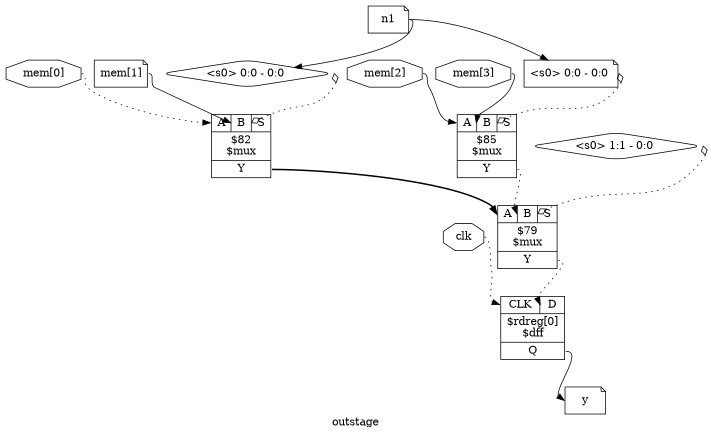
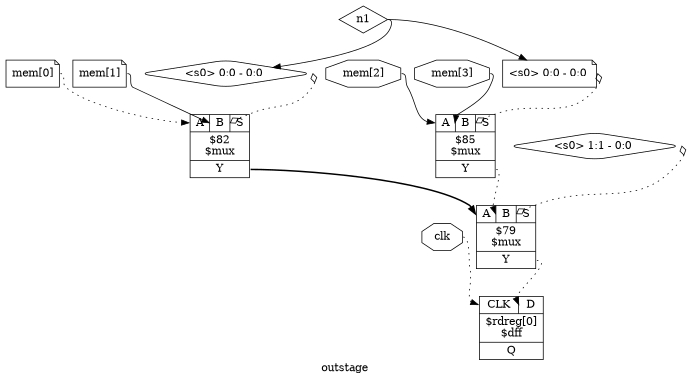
  digraph {
    label=outstage
    rankdir=TB
    remincross=true
    node [color=black fontcolor=black shape=octagon]
    edge [color=black fontcolor=black headport="p15:w" style=dotted tailport=e]
    n1 [label=clk]
    n2 [label="{{<p11> CLK|<p12> D}|$rdreg[0]\n$dff|{<p13> Q}}" shape=record color="" fontcolor=""]
-   n3 [label=y shape=note]
-   n4 [label="mem[0]"]
+   n4 [label="mem[0]" shape=note]
    n5 [label="{{<p15> A|<p16> B|<p17> S}|$82\n$mux|{<p18> Y}}" shape=record color="" fontcolor=""]
    n6 [label="{{<p15> A|<p16> B|<p17> S}|$79\n$mux|{<p18> Y}}" shape=record color="" fontcolor=""]
    n7 [label="mem[1]" shape=note]
    n8 [label="mem[2]"]
    n9 [label="{{<p15> A|<p16> B|<p17> S}|$85\n$mux|{<p18> Y}}" shape=record color="" fontcolor=""]
    n10 [label="mem[3]"]
-   n11 [label=n1 shape=note]
+   n11 [label=n1 shape=diamond]
    n12 [label="<s0> 0:0 - 0:0 " shape=diamond style=rounded]
    n13 [label="<s0> 0:0 - 0:0 " shape=note style=rounded]
    n14 [label="<s0> 1:1 - 0:0 " shape=diamond style=rounded]
    n1 -> n2 [headport="p11:w"]
-   n2 -> n3 [headport=w style=solid tailport="p13:e"]
    n4 -> n5
    n5 -> n6 [style=bold tailport="p18:e"]
    n6 -> n2 [headport="p12:w" tailport="p18:e"]
    n7 -> n5 [headport="p16:w" style=solid]
    n8 -> n9 [style=solid]
    n9 -> n6 [headport="p16:w" tailport="p18:e"]
    n10 -> n9 [headport="p16:w" style=solid]
    n11 -> n12 [headport="s0:w" style=solid]
    n11 -> n13 [headport="s0:w" style=solid]
    n12 -> n5 [arrowhead=odiamond arrowtail=odiamond dir=both headport="p17:w"]
    n13 -> n9 [arrowhead=odiamond arrowtail=odiamond dir=both headport="p17:w"]
    n14 -> n6 [arrowhead=odiamond arrowtail=odiamond dir=both headport="p17:w"]
  }
